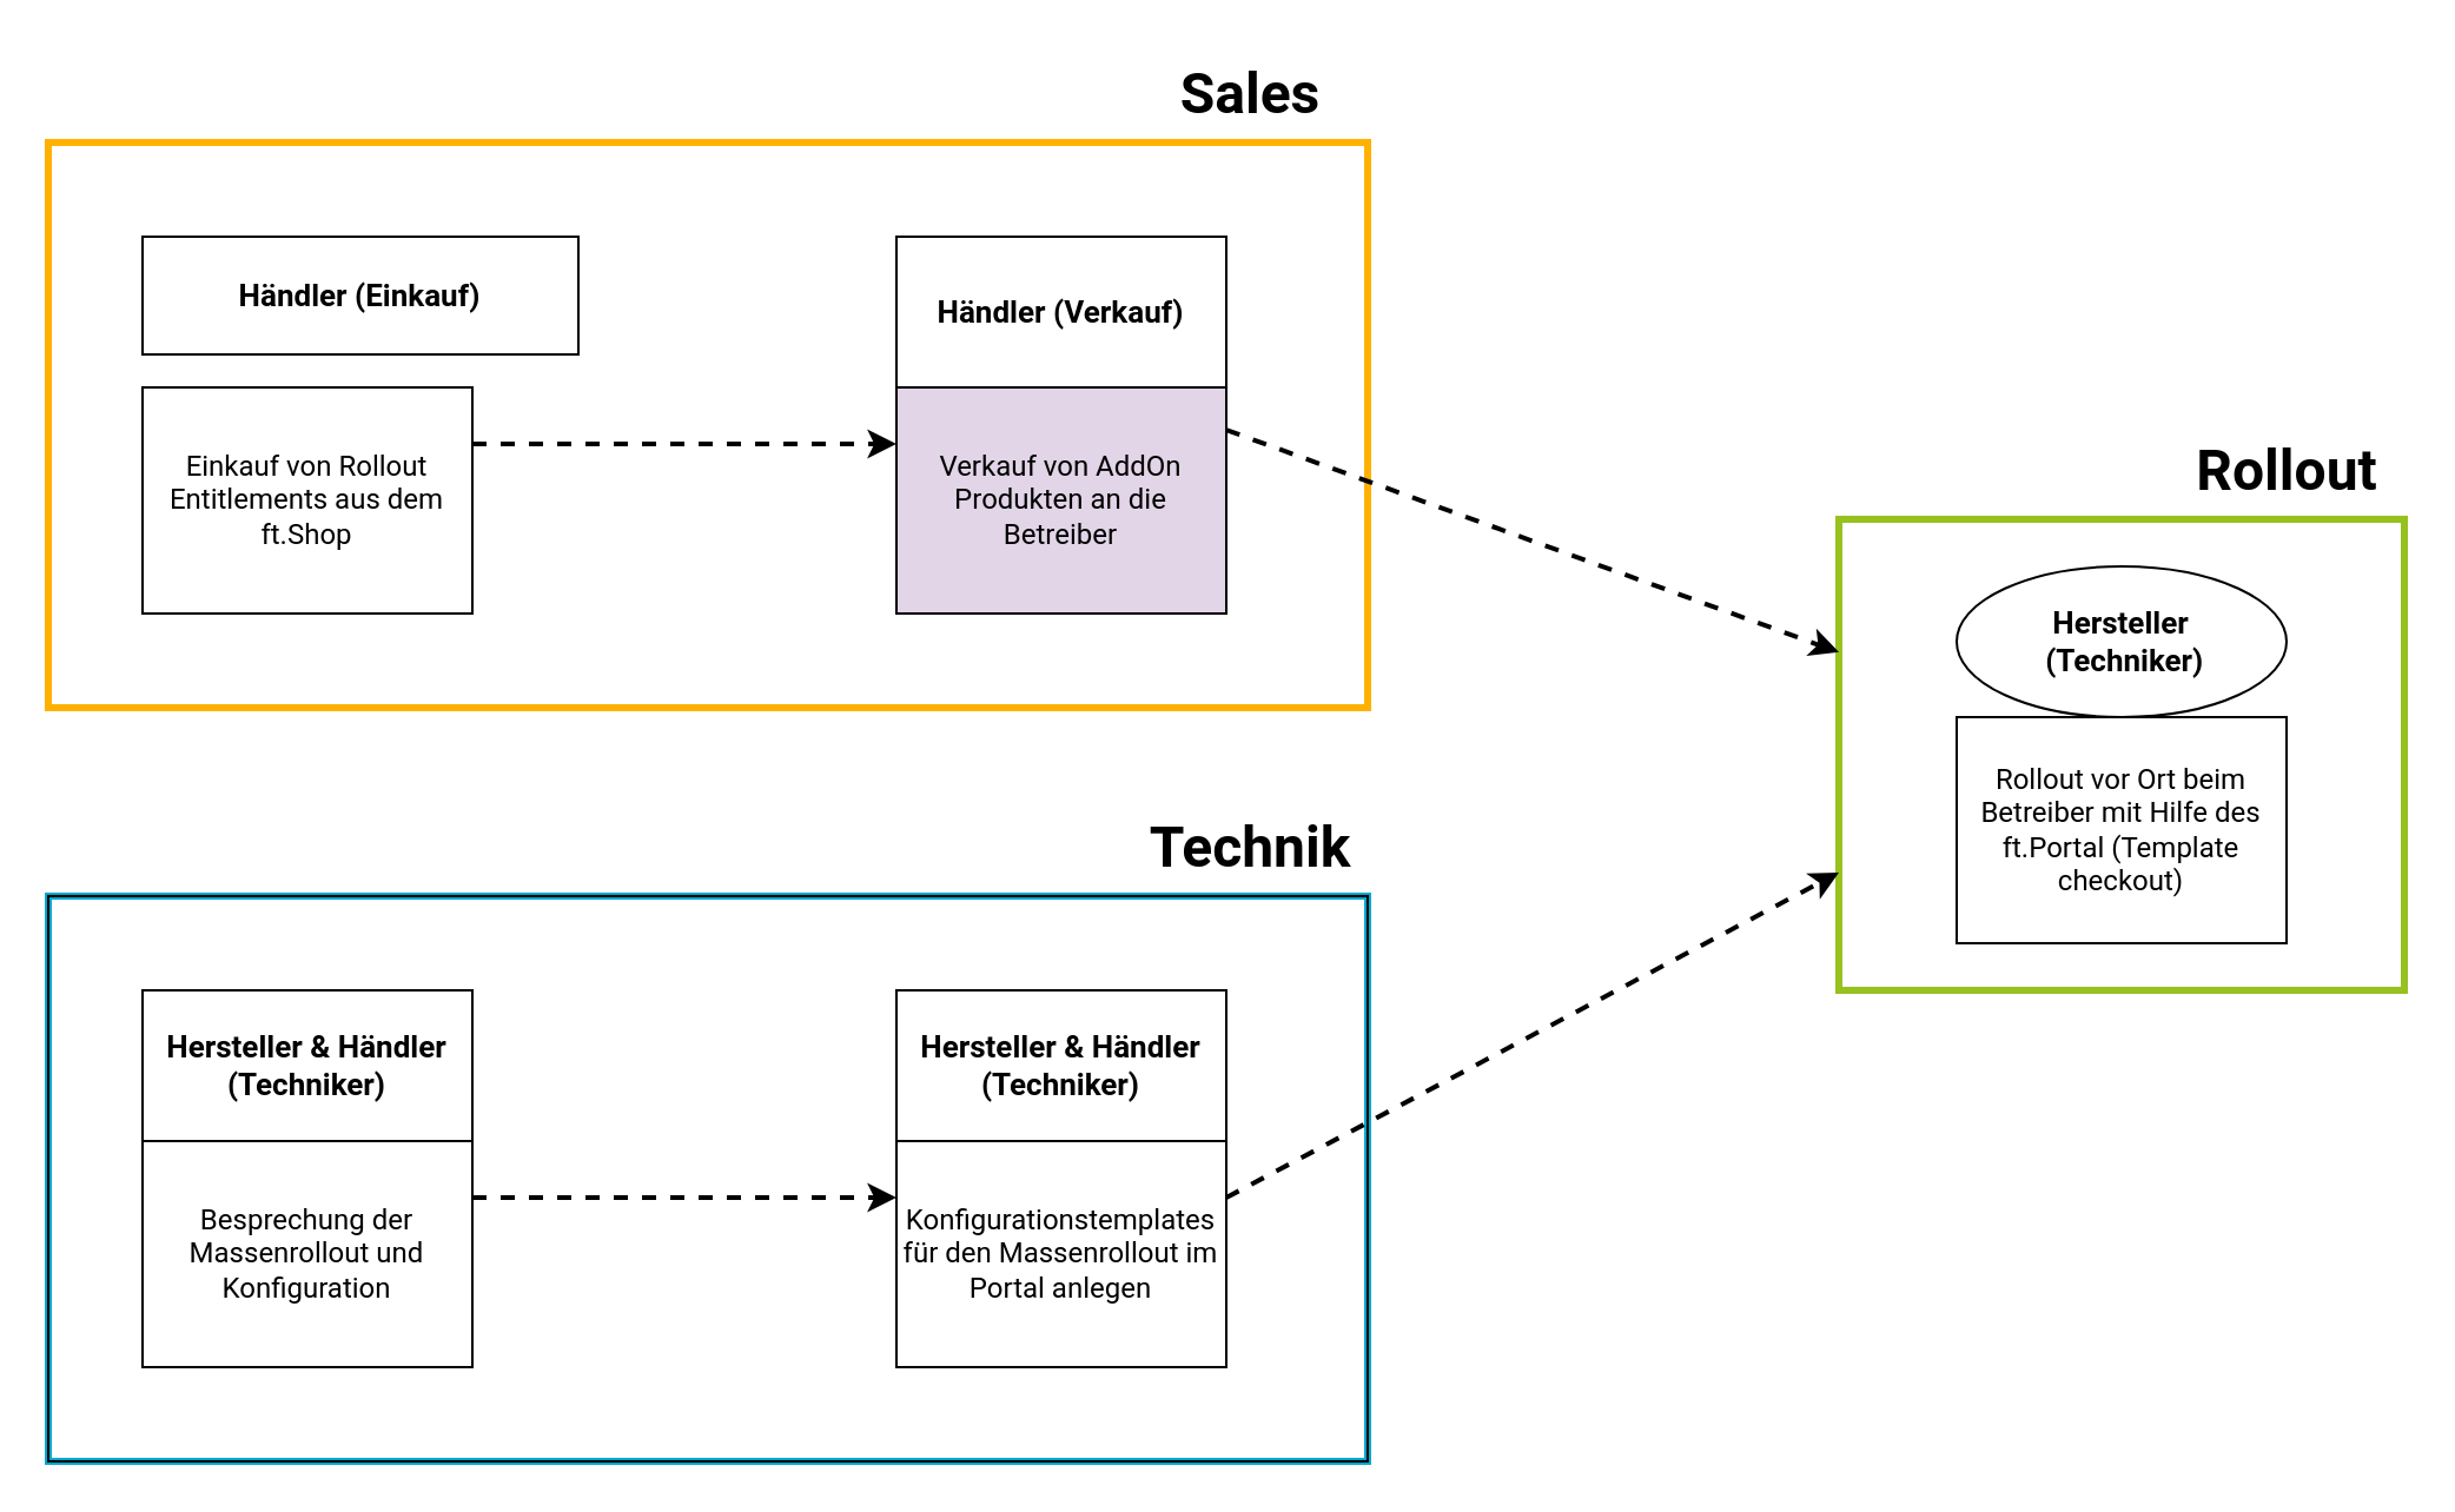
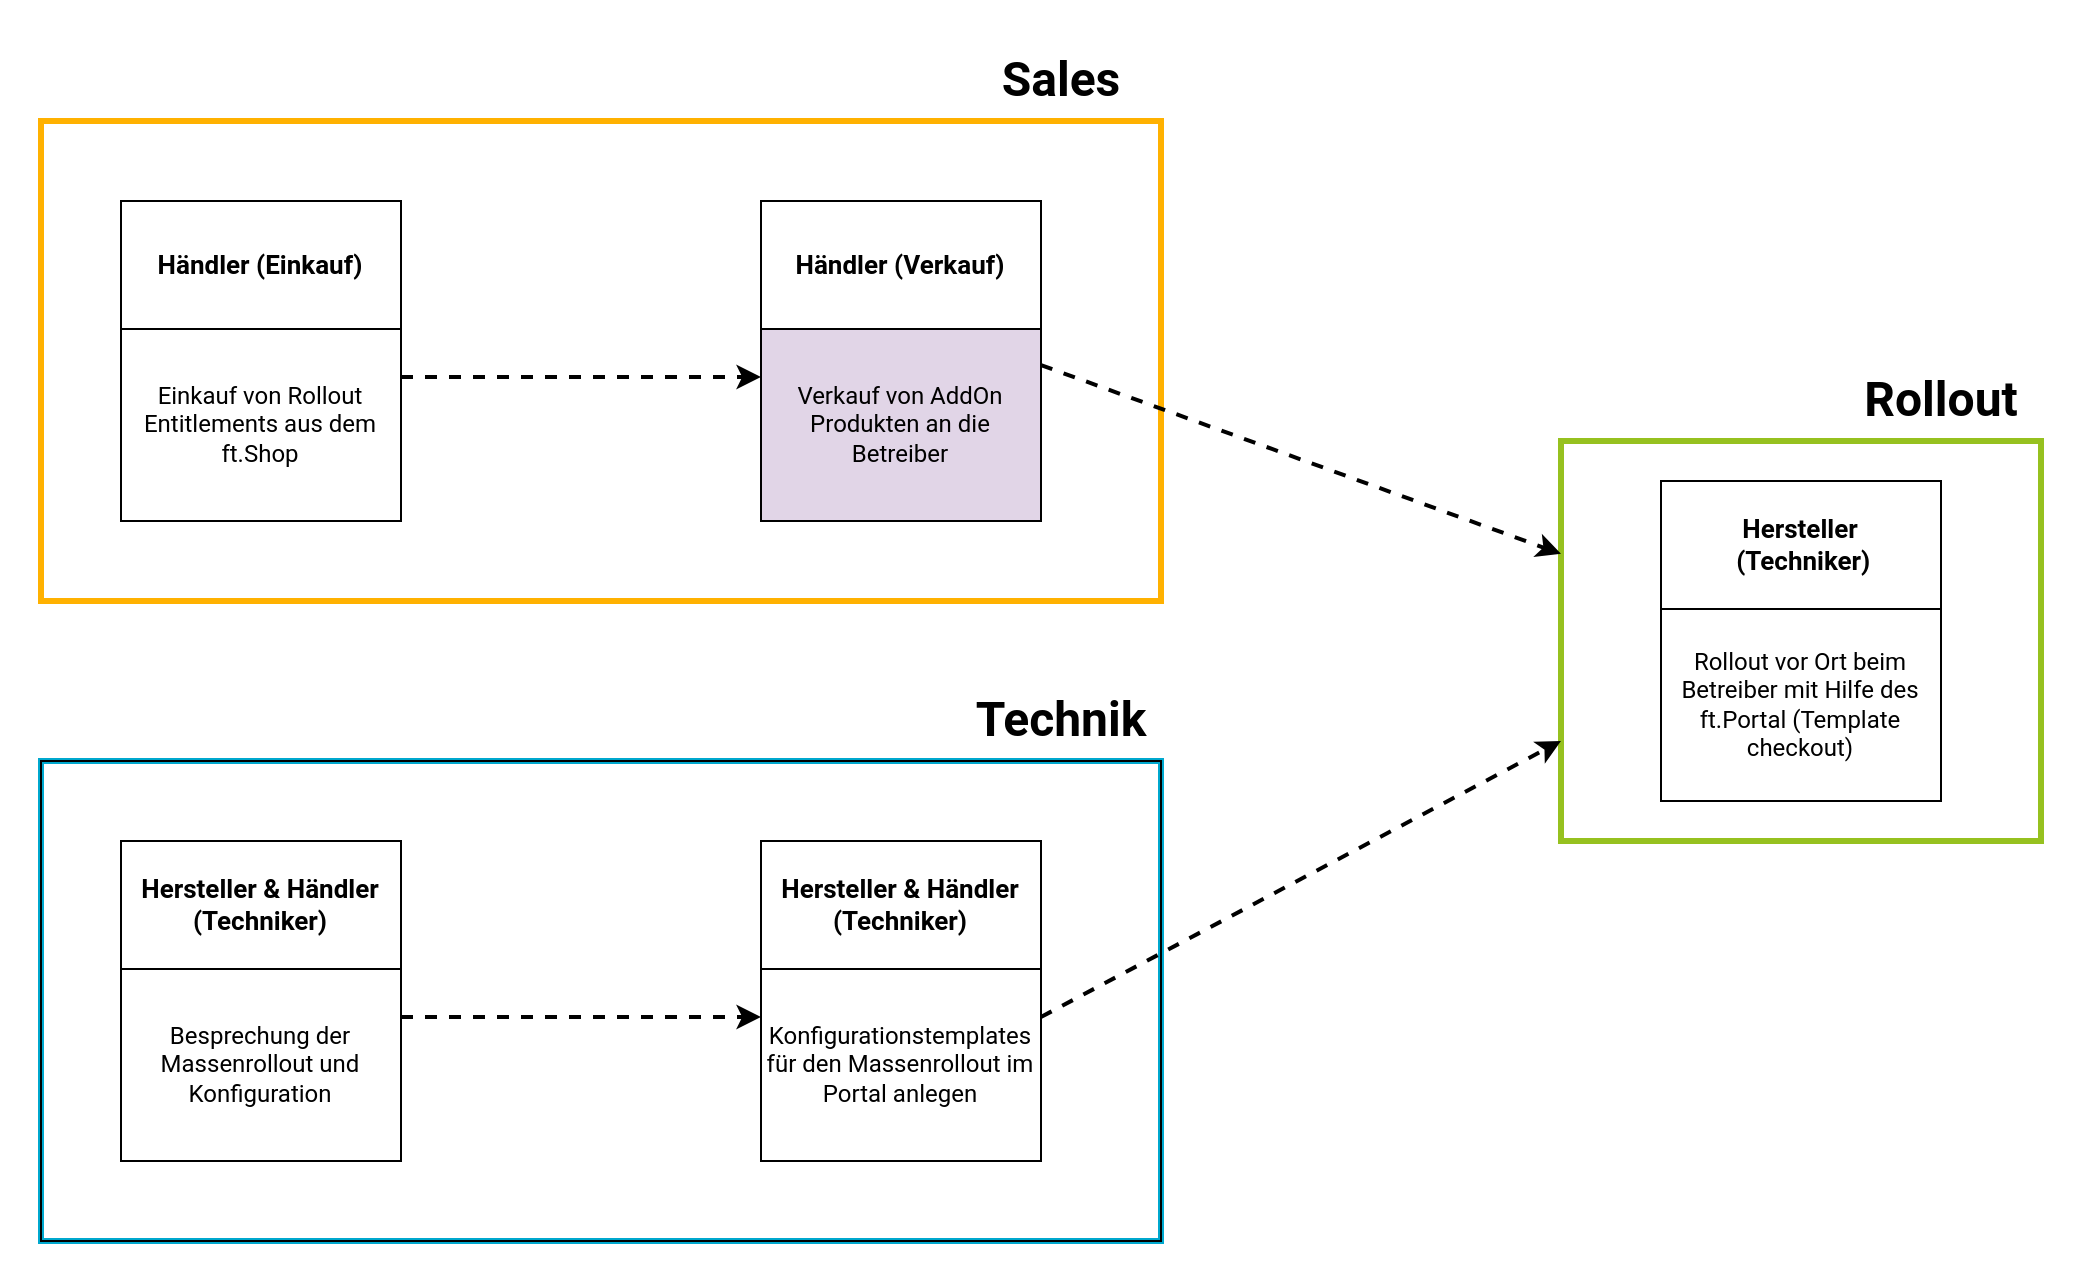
  <mxCell id="0" />
  <mxCell id="1" parent="0" />
  <mxCell id="2" value="" style="rounded=0;whiteSpace=wrap;html=1;fillColor=none;strokeWidth=3;strokeColor=#ffb100;" vertex="1" parent="1"><mxGeometry y="60" width="560" height="240" as="geometry" x="20" /></mxCell>
  <mxCell id="3" value="" style="group;strokeWidth=3;strokeColor=#00a8ce;" vertex="1" connectable="0" parent="1"><mxGeometry y="380" width="560" height="240" as="geometry" x="20" /></mxCell>
  <mxCell id="4" value="" style="rounded=0;whiteSpace=wrap;html=1;fillColor=none;" vertex="1" parent="3"><mxGeometry width="560" height="240" as="geometry" /></mxCell>
  <mxCell id="5" value="" style="group" vertex="1" connectable="0" parent="3"><mxGeometry x="40" y="40" width="140" height="160" as="geometry" /></mxCell>
  <mxCell id="6" value="&lt;span style=&quot;font-family: &amp;#34;roboto&amp;#34;&quot;&gt;Besprechung der Massenrollout und Konfiguration&lt;/span&gt;" style="rounded=0;whiteSpace=wrap;html=1;" vertex="1" parent="5"><mxGeometry y="64" width="140" height="96" as="geometry" /></mxCell>
  <mxCell id="7" value="&lt;font face=&quot;Roboto&quot; data-font-src=&quot;https://fonts.googleapis.com/css?family=Roboto&quot; style=&quot;font-size: 13px&quot;&gt;&lt;b&gt;Hersteller &amp;amp; Händler (Techniker)&lt;/b&gt;&lt;/font&gt;" style="rounded=0;whiteSpace=wrap;html=1;" vertex="1" parent="5"><mxGeometry width="140" height="64" as="geometry" /></mxCell>
  <mxCell id="8" value="" style="group" vertex="1" connectable="0" parent="3"><mxGeometry x="360" y="40" width="140" height="160" as="geometry" /></mxCell>
  <mxCell id="9" value="&lt;span style=&quot;font-family: &amp;#34;roboto&amp;#34;&quot;&gt;Konfigurationstemplates für den Massenrollout im Portal anlegen&lt;/span&gt;" style="rounded=0;whiteSpace=wrap;html=1;" vertex="1" parent="8"><mxGeometry y="64" width="140" height="96" as="geometry" /></mxCell>
  <mxCell id="10" value="&lt;b style=&quot;font-family: &amp;#34;roboto&amp;#34; ; font-size: 13px&quot;&gt;Hersteller &amp;amp; Händler (Techniker)&lt;/b&gt;" style="rounded=0;whiteSpace=wrap;html=1;" vertex="1" parent="8"><mxGeometry width="140" height="64" as="geometry" /></mxCell>
  <mxCell id="11" value="" style="endArrow=classic;html=1;exitX=1;exitY=0.25;exitDx=0;exitDy=0;strokeWidth=2;dashed=1;entryX=0;entryY=0.25;entryDx=0;entryDy=0;" edge="1" parent="3" source="6" target="9"><mxGeometry width="50" height="50" relative="1" as="geometry"><mxPoint x="179.76" y="140" as="sourcePoint" /><mxPoint x="360" y="141.441" as="targetPoint" /></mxGeometry></mxCell>
  <mxCell id="12" value="&lt;font face=&quot;Roboto&quot; data-font-src=&quot;https://fonts.googleapis.com/css?family=Roboto&quot;&gt;Sales&lt;/font&gt;" style="text;strokeColor=none;fillColor=none;html=1;fontSize=24;fontStyle=1;verticalAlign=middle;align=center;" vertex="1" parent="1"><mxGeometry x="480" y="20" width="100" height="40" as="geometry" /></mxCell>
  <mxCell id="13" value="&lt;font face=&quot;Roboto&quot; data-font-src=&quot;https://fonts.googleapis.com/css?family=Roboto&quot;&gt;Technik&lt;/font&gt;" style="text;strokeColor=none;fillColor=none;html=1;fontSize=24;fontStyle=1;verticalAlign=middle;align=center;" vertex="1" parent="1"><mxGeometry x="480" y="340" width="100" height="40" as="geometry" /></mxCell>
  <mxCell id="14" value="" style="rounded=0;whiteSpace=wrap;html=1;fillColor=none;strokeWidth=3;strokeColor=#96c11f;" vertex="1" parent="1"><mxGeometry x="780" y="220" width="240" height="200" as="geometry" /></mxCell>
  <mxCell id="15" value="&lt;span style=&quot;font-family: &amp;#34;roboto&amp;#34;&quot;&gt;Rollout vor Ort beim Betreiber mit Hilfe des ft.Portal (Template checkout)&lt;/span&gt;" style="rounded=0;whiteSpace=wrap;html=1;" vertex="1" parent="1"><mxGeometry x="830" y="304" width="140" height="96" as="geometry" /></mxCell>
- <mxCell id="16" value="&lt;b style=&quot;font-family: &amp;#34;roboto&amp;#34; ; font-size: 13px&quot;&gt;Hersteller&lt;br&gt;&amp;nbsp;(Techniker)&lt;/b&gt;" style="ellipse;whiteSpace=wrap;html=1;" vertex="1" parent="1"><mxGeometry x="830" y="240" width="140" height="64" as="geometry" /></mxCell>
+ <mxCell id="16" value="&lt;b style=&quot;font-family: &amp;#34;roboto&amp;#34; ; font-size: 13px&quot;&gt;Hersteller&lt;br&gt;&amp;nbsp;(Techniker)&lt;/b&gt;" style="rounded=0;whiteSpace=wrap;html=1;" vertex="1" parent="1"><mxGeometry x="830" y="240" width="140" height="64" as="geometry" /></mxCell>
  <mxCell id="17" value="&lt;font face=&quot;Roboto&quot; data-font-src=&quot;https://fonts.googleapis.com/css?family=Roboto&quot;&gt;Rollout&lt;/font&gt;" style="text;strokeColor=none;fillColor=none;html=1;fontSize=24;fontStyle=1;verticalAlign=middle;align=center;" vertex="1" parent="1"><mxGeometry x="920" y="180" width="100" height="40" as="geometry" /></mxCell>
  <mxCell id="18" value="" style="endArrow=classic;html=1;exitX=1;exitY=0.188;exitDx=0;exitDy=0;strokeWidth=2;dashed=1;exitPerimeter=0;" edge="1" parent="1" source="21" target="14"><mxGeometry width="50" height="50" relative="1" as="geometry"><mxPoint x="210" y="518" as="sourcePoint" /><mxPoint x="390" y="518" as="targetPoint" /></mxGeometry></mxCell>
  <mxCell id="19" value="" style="endArrow=classic;html=1;exitX=1;exitY=0.25;exitDx=0;exitDy=0;strokeWidth=2;dashed=1;entryX=0;entryY=0.75;entryDx=0;entryDy=0;" edge="1" parent="1" source="9" target="14"><mxGeometry width="50" height="50" relative="1" as="geometry"><mxPoint x="530" y="192.048" as="sourcePoint" /><mxPoint x="790" y="286.436" as="targetPoint" /></mxGeometry></mxCell>
  <mxCell id="20" value="" style="group" vertex="1" connectable="0" parent="1"><mxGeometry x="380" y="100" width="140" height="160" as="geometry" /></mxCell>
  <mxCell id="21" value="&lt;span style=&quot;font-family: &amp;#34;roboto&amp;#34;&quot;&gt;Verkauf von AddOn Produkten an die Betreiber&lt;/span&gt;" style="rounded=0;whiteSpace=wrap;html=1;fillColor=#e1d5e7;" vertex="1" parent="20"><mxGeometry y="64" width="140" height="96" as="geometry" /></mxCell>
  <mxCell id="22" value="&lt;font face=&quot;Roboto&quot; data-font-src=&quot;https://fonts.googleapis.com/css?family=Roboto&quot; style=&quot;font-size: 13px&quot;&gt;&lt;b&gt;Händler (Verkauf)&lt;/b&gt;&lt;/font&gt;" style="rounded=0;whiteSpace=wrap;html=1;" vertex="1" parent="20"><mxGeometry width="140" height="64" as="geometry" /></mxCell>
  <mxCell id="23" value="" style="endArrow=classic;html=1;strokeWidth=2;dashed=1;entryX=0;entryY=0.25;entryDx=0;entryDy=0;" edge="1" parent="1" target="21"><mxGeometry width="50" height="50" relative="1" as="geometry"><mxPoint x="200" y="188" as="sourcePoint" /><mxPoint x="390" y="518" as="targetPoint" /></mxGeometry></mxCell>
  <mxCell id="24" value="&lt;span style=&quot;font-family: &amp;#34;roboto&amp;#34;&quot;&gt;Einkauf von Rollout Entitlements aus dem ft.Shop&lt;/span&gt;" style="rounded=0;whiteSpace=wrap;html=1;" vertex="1" parent="1"><mxGeometry x="60" y="164" width="140" height="96" as="geometry" /></mxCell>
- <mxCell id="25" value="&lt;font face=&quot;Roboto&quot; data-font-src=&quot;https://fonts.googleapis.com/css?family=Roboto&quot; size=&quot;1&quot;&gt;&lt;b style=&quot;font-size: 13px&quot;&gt;Händler (Einkauf)&lt;/b&gt;&lt;/font&gt;" style="rounded=0;whiteSpace=wrap;html=1;" vertex="1" parent="1"><mxGeometry x="60" y="100" width="185" height="50" as="geometry" /></mxCell>
+ <mxCell id="25" value="&lt;font face=&quot;Roboto&quot; data-font-src=&quot;https://fonts.googleapis.com/css?family=Roboto&quot; size=&quot;1&quot;&gt;&lt;b style=&quot;font-size: 13px&quot;&gt;Händler (Einkauf)&lt;/b&gt;&lt;/font&gt;" style="rounded=0;whiteSpace=wrap;html=1;" vertex="1" parent="1"><mxGeometry x="60" y="100" width="140" height="64" as="geometry" /></mxCell>
